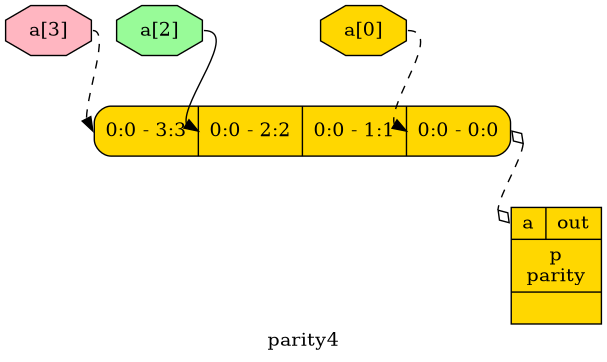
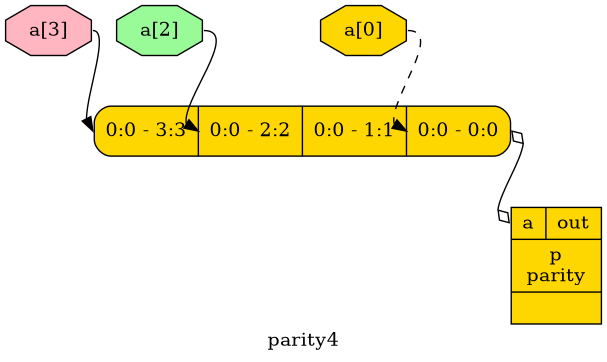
  digraph {
    label=parity4
    rankdir=TB
    remincross=true
    node [color=black fillcolor=gold fontcolor=black shape=octagon style=filled]
    edge [color=black style=dashed tailport=e]
    n1 [label="a[0]"]
    n2 [label="<s3> 0:0 - 3:3 |<s2> 0:0 - 2:2 |<s1> 0:0 - 1:1 |<s0> 0:0 - 0:0 " shape=record style="rounded,filled" color="" fontcolor=""]
    n3 [label="{{<p6> a|<p5> out}|p\nparity|{}}" shape=record color="" fontcolor=""]
    n4 [fillcolor=palegreen label="a[2]"]
    n5 [fillcolor=lightpink label="a[3]"]
    n1 -> n2 [headport="s0:w"]
-   n2 -> n3 [arrowhead=odiamond arrowtail=odiamond dir=both headport="p6:w"]
+   n2 -> n3 [arrowhead=odiamond arrowtail=odiamond dir=both headport="p6:w" style=solid]
    n4 -> n2 [headport="s2:w" style=solid]
-   n5 -> n2 [headport="s3:w"]
+   n5 -> n2 [headport="s3:w" style=solid]
  }
